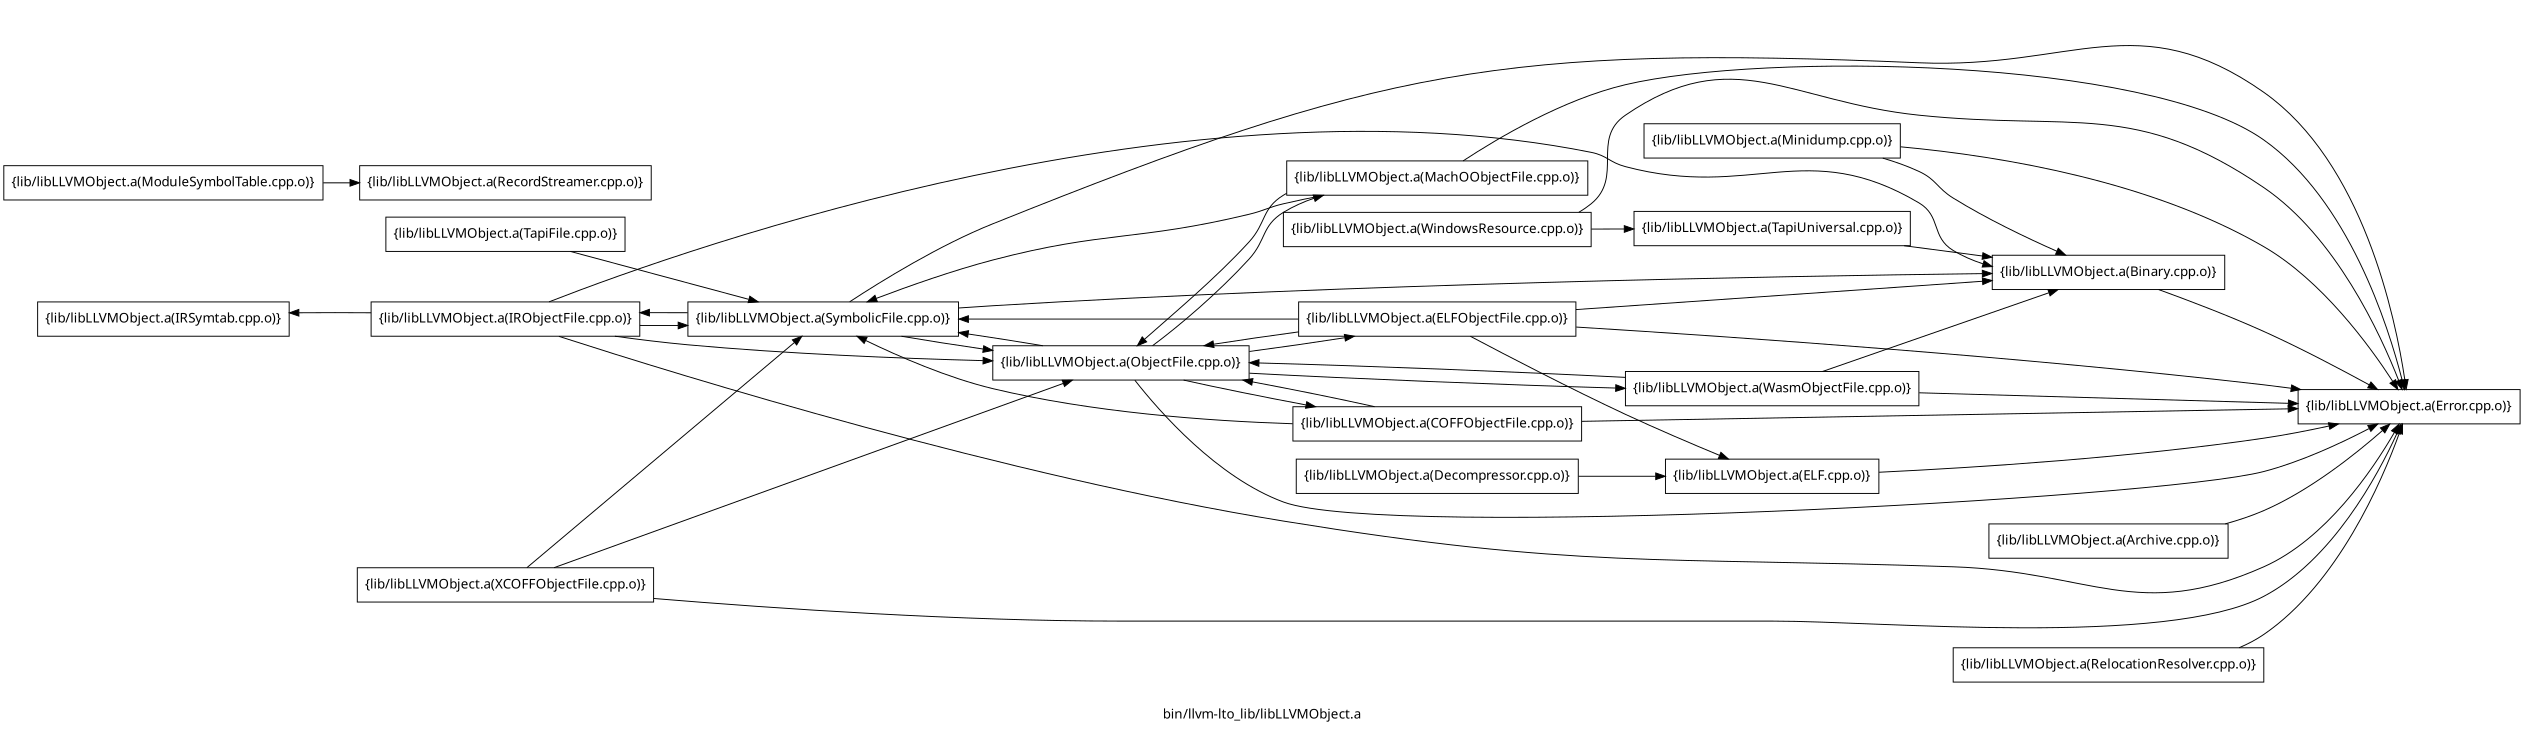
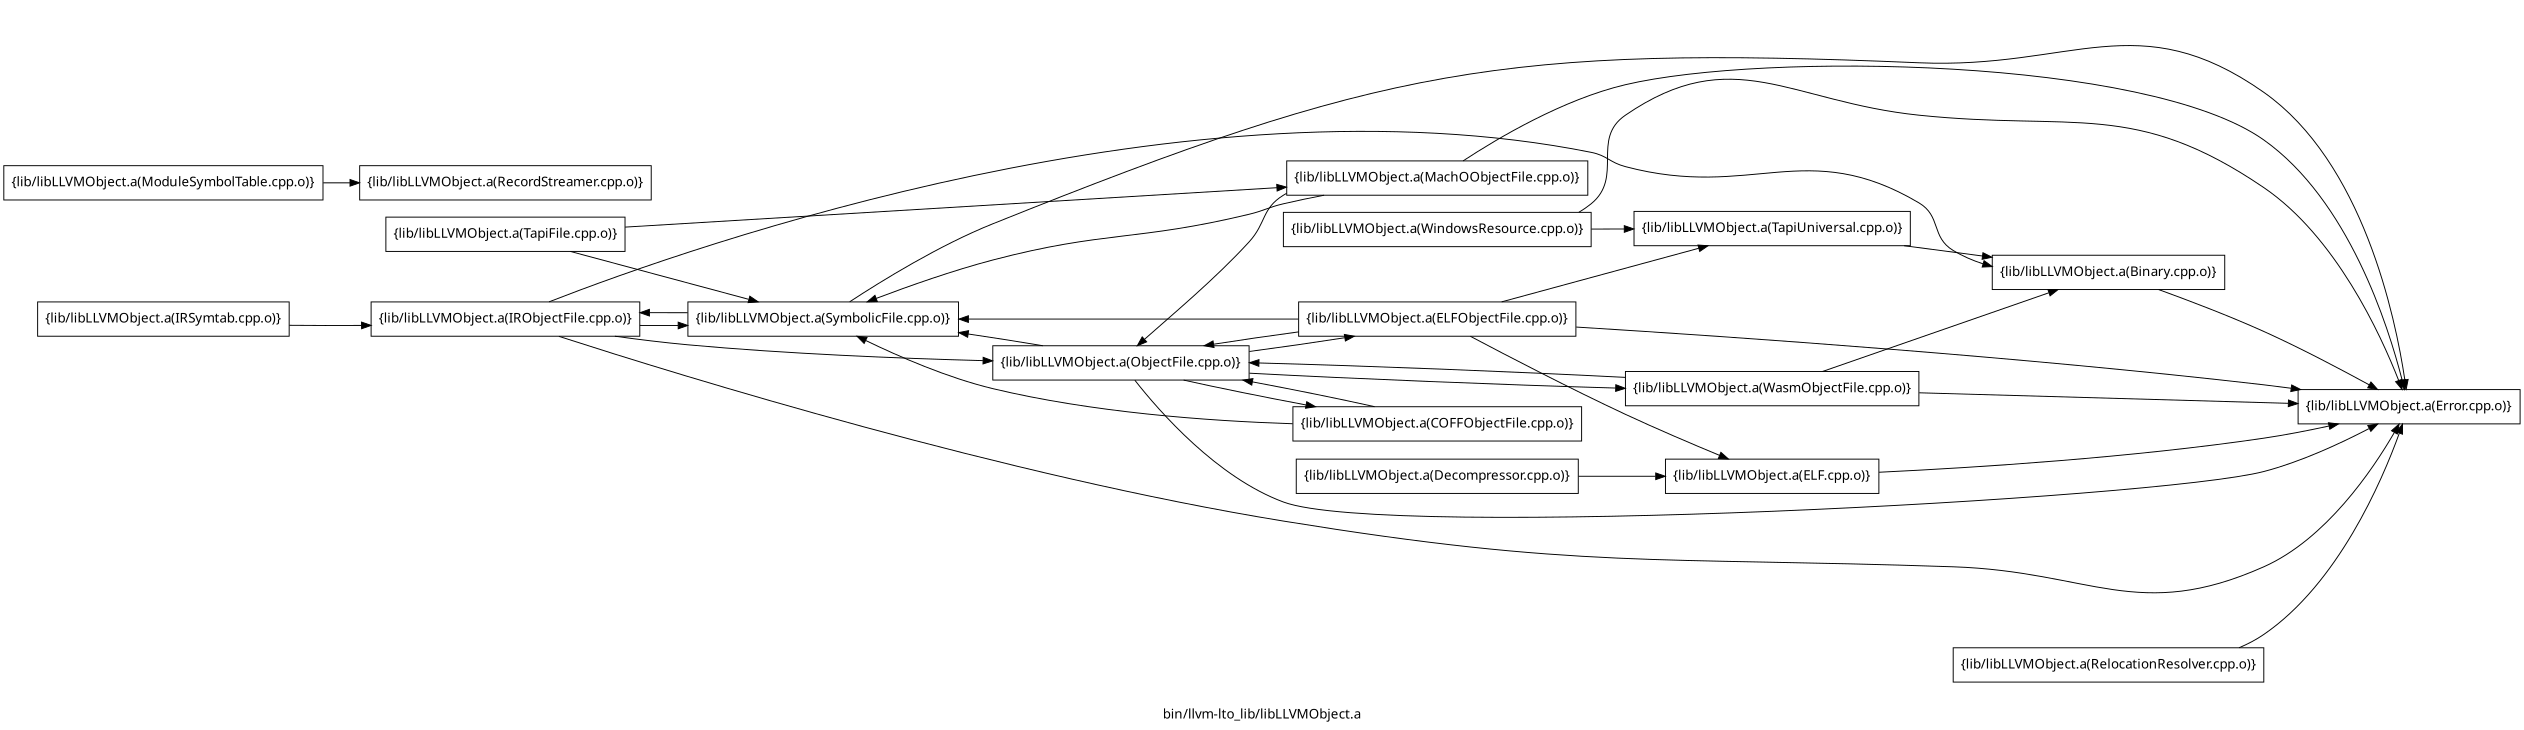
  digraph {
    fontname="Noto Sans"
    label="bin/llvm-lto_lib/libLLVMObject.a"
    rankdir=LR
    node [fontname="Noto Sans" group=0 shape=box]
    edge [fontname="Noto Sans"]
    n1 [label="{lib/libLLVMObject.a(IRSymtab.cpp.o)}"]
    n2 [label="{lib/libLLVMObject.a(ModuleSymbolTable.cpp.o)}"]
    n3 [label="{lib/libLLVMObject.a(RecordStreamer.cpp.o)}"]
    n4 [label="{lib/libLLVMObject.a(IRObjectFile.cpp.o)}"]
    n5 [label="{lib/libLLVMObject.a(Error.cpp.o)}"]
    n6 [label="{lib/libLLVMObject.a(Binary.cpp.o)}"]
    n7 [label="{lib/libLLVMObject.a(ObjectFile.cpp.o)}"]
    n8 [label="{lib/libLLVMObject.a(SymbolicFile.cpp.o)}"]
    n9 [label="{lib/libLLVMObject.a(MachOObjectFile.cpp.o)}"]
    n10 [label="{lib/libLLVMObject.a(ELFObjectFile.cpp.o)}"]
    n11 [label="{lib/libLLVMObject.a(COFFObjectFile.cpp.o)}"]
    n12 [label="{lib/libLLVMObject.a(WasmObjectFile.cpp.o)}"]
    n13 [label="{lib/libLLVMObject.a(ELF.cpp.o)}"]
-   n14 [label="{lib/libLLVMObject.a(XCOFFObjectFile.cpp.o)}"]
-   n15 [label="{lib/libLLVMObject.a(Archive.cpp.o)}"]
-   n16 [label="{lib/libLLVMObject.a(Minidump.cpp.o)}"]
    n17 [label="{lib/libLLVMObject.a(TapiUniversal.cpp.o)}"]
    n18 [label="{lib/libLLVMObject.a(TapiFile.cpp.o)}"]
    n19 [label="{lib/libLLVMObject.a(WindowsResource.cpp.o)}"]
    n20 [label="{lib/libLLVMObject.a(RelocationResolver.cpp.o)}"]
    n21 [label="{lib/libLLVMObject.a(Decompressor.cpp.o)}"]
    subgraph sub_1 {
      rank=same
      n1
    }
    subgraph sub_2 {
      rank=same
      n2
    }
    subgraph sub_3 {
      rank=same
      n1
    }
    subgraph sub_4 {
      rank=same
      n2
    }
    n2 -> n3
-   n4 -> n1
+   n1 -> n4
    n4 -> n5
    n4 -> n6
    n4 -> n7
    n4 -> n8
    n6 -> n5
    n7 -> n5
    n7 -> n8
-   n7 -> n9
+   n18 -> n9
    n7 -> n10
    n7 -> n11
    n7 -> n12
    n8 -> n4
    n8 -> n5
-   n8 -> n6
-   n8 -> n7
    n9 -> n5
    n9 -> n7
    n9 -> n8
    n10 -> n5
-   n10 -> n6
+   n10 -> n17
    n10 -> n7
    n10 -> n8
    n10 -> n13
-   n11 -> n5
    n11 -> n7
    n11 -> n8
    n12 -> n5
    n12 -> n6
    n12 -> n7
    n13 -> n5
-   n14 -> n5
-   n14 -> n7
-   n14 -> n8
-   n15 -> n5
-   n16 -> n5
-   n16 -> n6
    n17 -> n6
    n18 -> n8
    n19 -> n5
    n19 -> n17
    n20 -> n5
    n21 -> n13
  }
